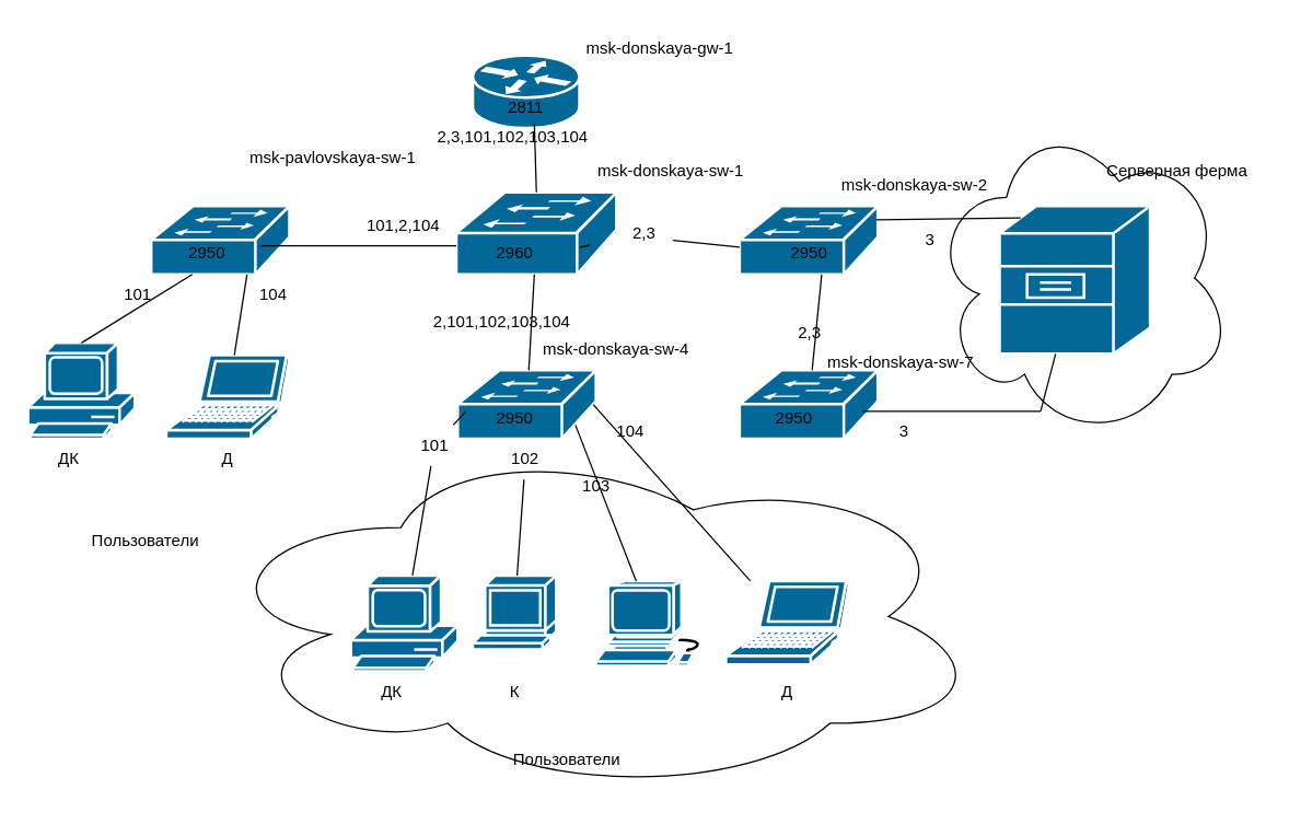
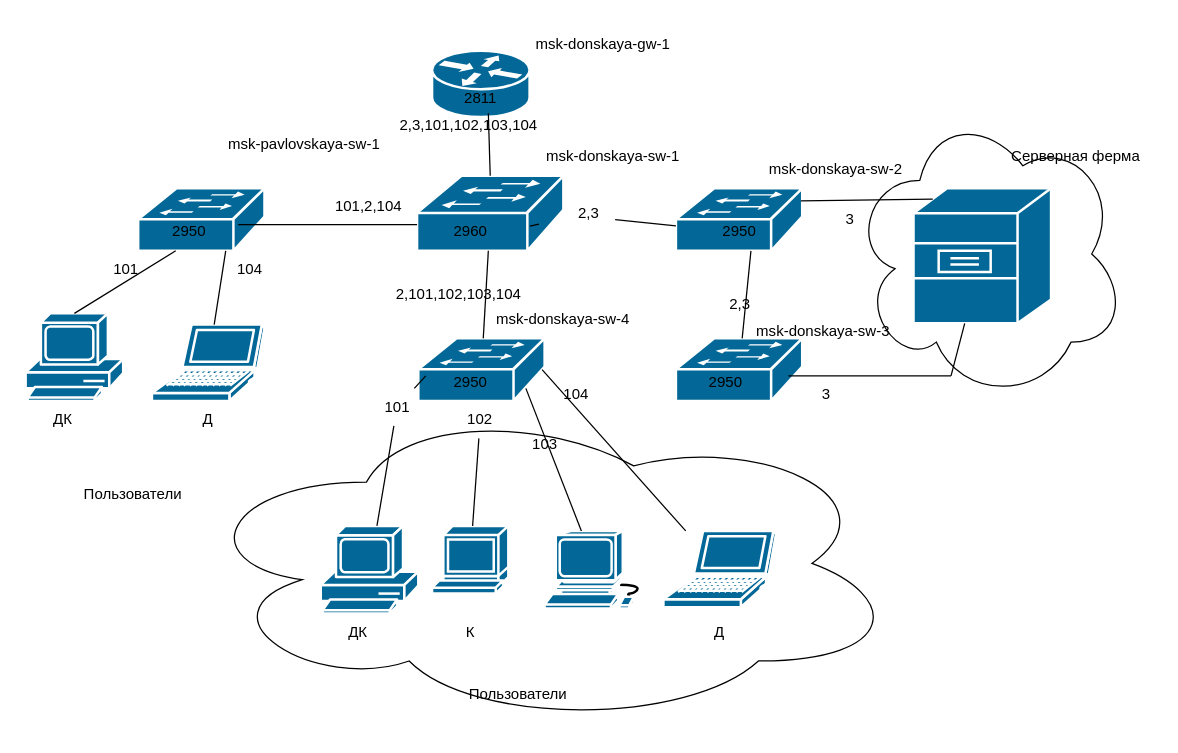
  <mxCell id="0" />
  <mxCell id="1" parent="0" />
  <mxCell id="2" value="" style="ellipse;shape=cloud;whiteSpace=wrap;html=1;" vertex="1" parent="1"><mxGeometry x="680" y="85" width="220" height="235" as="geometry" /></mxCell>
  <mxCell id="3" value="" style="ellipse;shape=cloud;whiteSpace=wrap;html=1;" vertex="1" parent="1"><mxGeometry x="150" y="320" width="570" height="260" as="geometry" /></mxCell>
  <mxCell id="4" value="" style="shape=mxgraph.cisco.routers.router;sketch=0;html=1;pointerEvents=1;dashed=0;fillColor=#036897;strokeColor=#ffffff;strokeWidth=2;verticalLabelPosition=bottom;verticalAlign=top;align=center;outlineConnect=0;" vertex="1" parent="1"><mxGeometry x="345" y="40" width="78" height="53" as="geometry" /></mxCell>
  <mxCell id="5" value="" style="shape=mxgraph.cisco.switches.workgroup_switch;sketch=0;html=1;pointerEvents=1;dashed=0;fillColor=#036897;strokeColor=#ffffff;strokeWidth=2;verticalLabelPosition=bottom;verticalAlign=top;align=center;outlineConnect=0;" vertex="1" parent="1"><mxGeometry x="333" y="140" width="117" height="60" as="geometry" /></mxCell>
  <mxCell id="6" value="" style="shape=mxgraph.cisco.switches.workgroup_switch;sketch=0;html=1;pointerEvents=1;dashed=0;fillColor=#036897;strokeColor=#ffffff;strokeWidth=2;verticalLabelPosition=bottom;verticalAlign=top;align=center;outlineConnect=0;" vertex="1" parent="1"><mxGeometry x="110" y="150" width="101" height="50" as="geometry" /></mxCell>
  <mxCell id="7" value="" style="shape=mxgraph.cisco.switches.workgroup_switch;sketch=0;html=1;pointerEvents=1;dashed=0;fillColor=#036897;strokeColor=#ffffff;strokeWidth=2;verticalLabelPosition=bottom;verticalAlign=top;align=center;outlineConnect=0;" vertex="1" parent="1"><mxGeometry x="334" y="270" width="101" height="50" as="geometry" /></mxCell>
  <mxCell id="8" value="" style="shape=mxgraph.cisco.switches.workgroup_switch;sketch=0;html=1;pointerEvents=1;dashed=0;fillColor=#036897;strokeColor=#ffffff;strokeWidth=2;verticalLabelPosition=bottom;verticalAlign=top;align=center;outlineConnect=0;" vertex="1" parent="1"><mxGeometry x="540" y="150" width="101" height="50" as="geometry" /></mxCell>
  <mxCell id="9" value="" style="shape=mxgraph.cisco.switches.workgroup_switch;sketch=0;html=1;pointerEvents=1;dashed=0;fillColor=#036897;strokeColor=#ffffff;strokeWidth=2;verticalLabelPosition=bottom;verticalAlign=top;align=center;outlineConnect=0;" vertex="1" parent="1"><mxGeometry x="540" y="270" width="101" height="50" as="geometry" /></mxCell>
  <mxCell id="10" value="" style="shape=mxgraph.cisco.computers_and_peripherals.terminal;sketch=0;html=1;pointerEvents=1;dashed=0;fillColor=#036897;strokeColor=#ffffff;strokeWidth=2;verticalLabelPosition=bottom;verticalAlign=top;align=center;outlineConnect=0;" vertex="1" parent="1"><mxGeometry x="345" y="420" width="61" height="54" as="geometry" /></mxCell>
  <mxCell id="11" value="" style="shape=mxgraph.cisco.computers_and_peripherals.pc;sketch=0;html=1;pointerEvents=1;dashed=0;fillColor=#036897;strokeColor=#ffffff;strokeWidth=2;verticalLabelPosition=bottom;verticalAlign=top;align=center;outlineConnect=0;" vertex="1" parent="1"><mxGeometry x="256" y="420" width="78" height="70" as="geometry" /></mxCell>
  <mxCell id="12" value="" style="shape=mxgraph.cisco.computers_and_peripherals.workstation;sketch=0;html=1;pointerEvents=1;dashed=0;fillColor=#036897;strokeColor=#ffffff;strokeWidth=2;verticalLabelPosition=bottom;verticalAlign=top;align=center;outlineConnect=0;" vertex="1" parent="1"><mxGeometry x="435" y="424" width="83" height="62" as="geometry" /></mxCell>
  <mxCell id="13" value="" style="shape=mxgraph.cisco.computers_and_peripherals.pc;sketch=0;html=1;pointerEvents=1;dashed=0;fillColor=#036897;strokeColor=#ffffff;strokeWidth=2;verticalLabelPosition=bottom;verticalAlign=top;align=center;outlineConnect=0;" vertex="1" parent="1"><mxGeometry x="20" y="250" width="78" height="70" as="geometry" /></mxCell>
  <mxCell id="14" value="" style="shape=mxgraph.cisco.computers_and_peripherals.laptop;sketch=0;html=1;pointerEvents=1;dashed=0;fillColor=#036897;strokeColor=#ffffff;strokeWidth=2;verticalLabelPosition=bottom;verticalAlign=top;align=center;outlineConnect=0;" vertex="1" parent="1"><mxGeometry x="121" y="259" width="90" height="61" as="geometry" /></mxCell>
  <mxCell id="15" value="" style="shape=mxgraph.cisco.computers_and_peripherals.laptop;sketch=0;html=1;pointerEvents=1;dashed=0;fillColor=#036897;strokeColor=#ffffff;strokeWidth=2;verticalLabelPosition=bottom;verticalAlign=top;align=center;outlineConnect=0;" vertex="1" parent="1"><mxGeometry x="530" y="424" width="90" height="61" as="geometry" /></mxCell>
  <mxCell id="16" value="" style="shape=mxgraph.cisco.servers.file_server;sketch=0;html=1;pointerEvents=1;dashed=0;fillColor=#036897;strokeColor=#ffffff;strokeWidth=2;verticalLabelPosition=bottom;verticalAlign=top;align=center;outlineConnect=0;" vertex="1" parent="1"><mxGeometry x="730" y="150" width="110" height="108" as="geometry" /></mxCell>
  <mxCell id="17" value="" style="endArrow=none;html=1;rounded=0;exitX=0.5;exitY=0;exitDx=0;exitDy=0;exitPerimeter=0;" edge="1" parent="1" source="5"><mxGeometry width="50" height="50" relative="1" as="geometry"><mxPoint x="340" y="140" as="sourcePoint" /><mxPoint x="390" y="90" as="targetPoint" /></mxGeometry></mxCell>
  <mxCell id="18" value="" style="endArrow=none;html=1;rounded=0;exitX=0.792;exitY=0.58;exitDx=0;exitDy=0;exitPerimeter=0;" edge="1" parent="1" source="6"><mxGeometry width="50" height="50" relative="1" as="geometry"><mxPoint x="283" y="229" as="sourcePoint" /><mxPoint x="333" y="179" as="targetPoint" /></mxGeometry></mxCell>
  <mxCell id="19" value="" style="endArrow=none;html=1;rounded=0;exitX=0.771;exitY=0.67;exitDx=0;exitDy=0;exitPerimeter=0;startArrow=none;" edge="1" parent="1" source="65"><mxGeometry width="50" height="50" relative="1" as="geometry"><mxPoint x="490" y="230" as="sourcePoint" /><mxPoint x="540" y="180" as="targetPoint" /></mxGeometry></mxCell>
  <mxCell id="20" value="" style="endArrow=none;html=1;rounded=0;exitX=0.14;exitY=0.08;exitDx=0;exitDy=0;exitPerimeter=0;" edge="1" parent="1" source="16"><mxGeometry width="50" height="50" relative="1" as="geometry"><mxPoint x="590" y="210" as="sourcePoint" /><mxPoint x="640" y="160" as="targetPoint" /></mxGeometry></mxCell>
  <mxCell id="21" value="" style="endArrow=none;html=1;rounded=0;" edge="1" parent="1" source="9"><mxGeometry width="50" height="50" relative="1" as="geometry"><mxPoint x="550" y="250" as="sourcePoint" /><mxPoint x="600" y="200" as="targetPoint" /></mxGeometry></mxCell>
  <mxCell id="22" value="" style="endArrow=none;html=1;rounded=0;" edge="1" parent="1"><mxGeometry width="50" height="50" relative="1" as="geometry"><mxPoint x="630" y="300" as="sourcePoint" /><mxPoint x="760" y="300" as="targetPoint" /></mxGeometry></mxCell>
  <mxCell id="23" value="" style="endArrow=none;html=1;rounded=0;" edge="1" parent="1" source="16"><mxGeometry width="50" height="50" relative="1" as="geometry"><mxPoint x="710" y="350" as="sourcePoint" /><mxPoint x="760" y="300" as="targetPoint" /></mxGeometry></mxCell>
  <mxCell id="24" value="" style="endArrow=none;html=1;rounded=0;startArrow=none;" edge="1" parent="1" source="57"><mxGeometry width="50" height="50" relative="1" as="geometry"><mxPoint x="290" y="350" as="sourcePoint" /><mxPoint x="340" y="300" as="targetPoint" /></mxGeometry></mxCell>
  <mxCell id="25" value="" style="endArrow=none;html=1;rounded=0;startArrow=none;" edge="1" parent="1" source="59"><mxGeometry width="50" height="50" relative="1" as="geometry"><mxPoint x="330" y="370" as="sourcePoint" /><mxPoint x="380" y="320" as="targetPoint" /></mxGeometry></mxCell>
  <mxCell id="26" value="" style="endArrow=none;html=1;rounded=0;" edge="1" parent="1" source="12"><mxGeometry width="50" height="50" relative="1" as="geometry"><mxPoint x="370" y="360" as="sourcePoint" /><mxPoint x="420" y="310" as="targetPoint" /></mxGeometry></mxCell>
  <mxCell id="27" value="" style="endArrow=none;html=1;rounded=0;exitX=0.98;exitY=0.5;exitDx=0;exitDy=0;exitPerimeter=0;" edge="1" parent="1" source="7" target="15"><mxGeometry width="50" height="50" relative="1" as="geometry"><mxPoint x="550" y="410" as="sourcePoint" /><mxPoint x="600" y="360" as="targetPoint" /></mxGeometry></mxCell>
  <mxCell id="28" value="" style="endArrow=none;html=1;rounded=0;" edge="1" parent="1" source="7"><mxGeometry width="50" height="50" relative="1" as="geometry"><mxPoint x="340" y="250" as="sourcePoint" /><mxPoint x="390" y="200" as="targetPoint" /></mxGeometry></mxCell>
  <mxCell id="29" value="" style="endArrow=none;html=1;rounded=0;exitX=0.5;exitY=0;exitDx=0;exitDy=0;exitPerimeter=0;" edge="1" parent="1" source="13"><mxGeometry width="50" height="50" relative="1" as="geometry"><mxPoint x="90" y="250" as="sourcePoint" /><mxPoint x="140" y="200" as="targetPoint" /></mxGeometry></mxCell>
  <mxCell id="30" value="" style="endArrow=none;html=1;rounded=0;" edge="1" parent="1" source="14"><mxGeometry width="50" height="50" relative="1" as="geometry"><mxPoint x="130" y="250" as="sourcePoint" /><mxPoint x="180" y="200" as="targetPoint" /></mxGeometry></mxCell>
  <mxCell id="31" value="2811" style="text;html=1;strokeColor=none;fillColor=none;align=center;verticalAlign=middle;whiteSpace=wrap;rounded=0;" vertex="1" parent="1"><mxGeometry x="354" y="63" width="60" height="30" as="geometry" /></mxCell>
  <mxCell id="32" value="2960" style="text;html=1;strokeColor=none;fillColor=none;align=center;verticalAlign=middle;whiteSpace=wrap;rounded=0;" vertex="1" parent="1"><mxGeometry x="346" y="170" width="60" height="30" as="geometry" /></mxCell>
  <mxCell id="33" value="2950" style="text;html=1;strokeColor=none;fillColor=none;align=center;verticalAlign=middle;whiteSpace=wrap;rounded=0;" vertex="1" parent="1"><mxGeometry x="121" y="170" width="60" height="30" as="geometry" /></mxCell>
  <mxCell id="34" value="2950" style="text;html=1;strokeColor=none;fillColor=none;align=center;verticalAlign=middle;whiteSpace=wrap;rounded=0;" vertex="1" parent="1"><mxGeometry x="561" y="170" width="60" height="30" as="geometry" /></mxCell>
  <mxCell id="35" value="2950" style="text;html=1;strokeColor=none;fillColor=none;align=center;verticalAlign=middle;whiteSpace=wrap;rounded=0;" vertex="1" parent="1"><mxGeometry x="550" y="290" width="60" height="30" as="geometry" /></mxCell>
  <mxCell id="36" value="2950" style="text;html=1;strokeColor=none;fillColor=none;align=center;verticalAlign=middle;whiteSpace=wrap;rounded=0;" vertex="1" parent="1"><mxGeometry x="346" y="290" width="60" height="30" as="geometry" /></mxCell>
  <mxCell id="37" value="msk-donskaya-gw-1" style="text;html=1;strokeColor=none;fillColor=none;align=center;verticalAlign=middle;whiteSpace=wrap;rounded=0;" vertex="1" parent="1"><mxGeometry x="414" y="20" width="136" height="30" as="geometry" /></mxCell>
  <mxCell id="38" value="msk-donskaya-sw-2" style="text;html=1;strokeColor=none;fillColor=none;align=center;verticalAlign=middle;whiteSpace=wrap;rounded=0;" vertex="1" parent="1"><mxGeometry x="600" y="120" width="136" height="30" as="geometry" /></mxCell>
  <mxCell id="39" value="msk-donskaya-sw-1" style="text;html=1;strokeColor=none;fillColor=none;align=center;verticalAlign=middle;whiteSpace=wrap;rounded=0;" vertex="1" parent="1"><mxGeometry x="422" y="110" width="136" height="30" as="geometry" /></mxCell>
  <mxCell id="40" value="msk-pavlovskaya-sw-1" style="text;html=1;strokeColor=none;fillColor=none;align=center;verticalAlign=middle;whiteSpace=wrap;rounded=0;" vertex="1" parent="1"><mxGeometry x="175" y="100" width="136" height="30" as="geometry" /></mxCell>
- <mxCell id="41" value="msk-donskaya-sw-7" style="text;html=1;strokeColor=none;fillColor=none;align=center;verticalAlign=middle;whiteSpace=wrap;rounded=0;" vertex="1" parent="1"><mxGeometry x="590" y="250" width="136" height="30" as="geometry" /></mxCell>
+ <mxCell id="41" value="msk-donskaya-sw-3" style="text;html=1;strokeColor=none;fillColor=none;align=center;verticalAlign=middle;whiteSpace=wrap;rounded=0;" vertex="1" parent="1"><mxGeometry x="590" y="250" width="136" height="30" as="geometry" /></mxCell>
  <mxCell id="42" value="msk-donskaya-sw-4" style="text;html=1;strokeColor=none;fillColor=none;align=center;verticalAlign=middle;whiteSpace=wrap;rounded=0;" vertex="1" parent="1"><mxGeometry x="382" y="240" width="136" height="30" as="geometry" /></mxCell>
  <mxCell id="43" value="Серверная ферма" style="text;html=1;strokeColor=none;fillColor=none;align=center;verticalAlign=middle;whiteSpace=wrap;rounded=0;" vertex="1" parent="1"><mxGeometry x="800" y="110" width="120" height="30" as="geometry" /></mxCell>
  <mxCell id="44" value="ДК" style="text;html=1;strokeColor=none;fillColor=none;align=center;verticalAlign=middle;whiteSpace=wrap;rounded=0;" vertex="1" parent="1"><mxGeometry x="20" y="320" width="60" height="30" as="geometry" /></mxCell>
  <mxCell id="45" value="Д" style="text;html=1;strokeColor=none;fillColor=none;align=center;verticalAlign=middle;whiteSpace=wrap;rounded=0;" vertex="1" parent="1"><mxGeometry x="136" y="320" width="60" height="30" as="geometry" /></mxCell>
  <mxCell id="46" value="Пользователи" style="text;html=1;strokeColor=none;fillColor=none;align=center;verticalAlign=middle;whiteSpace=wrap;rounded=0;" vertex="1" parent="1"><mxGeometry x="76" y="380" width="60" height="30" as="geometry" /></mxCell>
  <mxCell id="47" value="ДК" style="text;html=1;strokeColor=none;fillColor=none;align=center;verticalAlign=middle;whiteSpace=wrap;rounded=0;" vertex="1" parent="1"><mxGeometry x="256" y="490" width="60" height="30" as="geometry" /></mxCell>
  <mxCell id="48" value="К" style="text;html=1;strokeColor=none;fillColor=none;align=center;verticalAlign=middle;whiteSpace=wrap;rounded=0;" vertex="1" parent="1"><mxGeometry x="346" y="490" width="60" height="30" as="geometry" /></mxCell>
  <mxCell id="49" value="Д" style="text;html=1;strokeColor=none;fillColor=none;align=center;verticalAlign=middle;whiteSpace=wrap;rounded=0;" vertex="1" parent="1"><mxGeometry x="545" y="490" width="60" height="30" as="geometry" /></mxCell>
  <mxCell id="50" value="Пользователи" style="text;html=1;strokeColor=none;fillColor=none;align=center;verticalAlign=middle;whiteSpace=wrap;rounded=0;" vertex="1" parent="1"><mxGeometry x="384" y="540" width="60" height="30" as="geometry" /></mxCell>
  <mxCell id="51" value="101" style="text;html=1;strokeColor=none;fillColor=none;align=center;verticalAlign=middle;whiteSpace=wrap;rounded=0;" vertex="1" parent="1"><mxGeometry x="61" y="200" width="79" height="30" as="geometry" /></mxCell>
  <mxCell id="52" value="104" style="text;html=1;strokeColor=none;fillColor=none;align=center;verticalAlign=middle;whiteSpace=wrap;rounded=0;" vertex="1" parent="1"><mxGeometry x="160" y="200" width="79" height="30" as="geometry" /></mxCell>
  <mxCell id="53" value="101,2,104" style="text;html=1;strokeColor=none;fillColor=none;align=center;verticalAlign=middle;whiteSpace=wrap;rounded=0;" vertex="1" parent="1"><mxGeometry x="255" y="150" width="79" height="30" as="geometry" /></mxCell>
  <mxCell id="54" value="2,3,101,102,103,104" style="text;html=1;strokeColor=none;fillColor=none;align=center;verticalAlign=middle;whiteSpace=wrap;rounded=0;" vertex="1" parent="1"><mxGeometry x="335" y="85" width="79" height="30" as="geometry" /></mxCell>
  <mxCell id="55" value="2,101,102,103,104" style="text;html=1;strokeColor=none;fillColor=none;align=center;verticalAlign=middle;whiteSpace=wrap;rounded=0;" vertex="1" parent="1"><mxGeometry x="327" y="220" width="79" height="30" as="geometry" /></mxCell>
  <mxCell id="56" value="" style="endArrow=none;html=1;rounded=0;" edge="1" parent="1" source="11" target="57"><mxGeometry width="50" height="50" relative="1" as="geometry"><mxPoint x="305" y="420" as="sourcePoint" /><mxPoint x="340" y="300" as="targetPoint" /></mxGeometry></mxCell>
  <mxCell id="57" value="101" style="text;html=1;strokeColor=none;fillColor=none;align=center;verticalAlign=middle;whiteSpace=wrap;rounded=0;" vertex="1" parent="1"><mxGeometry x="277.5" y="310" width="79" height="30" as="geometry" /></mxCell>
  <mxCell id="58" value="" style="endArrow=none;html=1;rounded=0;" edge="1" parent="1" source="10" target="59"><mxGeometry width="50" height="50" relative="1" as="geometry"><mxPoint x="376" y="420" as="sourcePoint" /><mxPoint x="380" y="320" as="targetPoint" /></mxGeometry></mxCell>
  <mxCell id="59" value="102" style="text;html=1;strokeColor=none;fillColor=none;align=center;verticalAlign=middle;whiteSpace=wrap;rounded=0;" vertex="1" parent="1"><mxGeometry x="344" y="320" width="79" height="30" as="geometry" /></mxCell>
  <mxCell id="60" value="103" style="text;html=1;strokeColor=none;fillColor=none;align=center;verticalAlign=middle;whiteSpace=wrap;rounded=0;" vertex="1" parent="1"><mxGeometry x="395.5" y="340" width="79" height="30" as="geometry" /></mxCell>
  <mxCell id="61" value="104" style="text;html=1;strokeColor=none;fillColor=none;align=center;verticalAlign=middle;whiteSpace=wrap;rounded=0;" vertex="1" parent="1"><mxGeometry x="421" y="300" width="79" height="30" as="geometry" /></mxCell>
  <mxCell id="62" value="3" style="text;html=1;strokeColor=none;fillColor=none;align=center;verticalAlign=middle;whiteSpace=wrap;rounded=0;" vertex="1" parent="1"><mxGeometry x="621" y="300" width="79" height="30" as="geometry" /></mxCell>
  <mxCell id="63" value="3" style="text;html=1;strokeColor=none;fillColor=none;align=center;verticalAlign=middle;whiteSpace=wrap;rounded=0;" vertex="1" parent="1"><mxGeometry x="640" y="160" width="79" height="30" as="geometry" /></mxCell>
  <mxCell id="64" value="" style="endArrow=none;html=1;rounded=0;exitX=0.771;exitY=0.67;exitDx=0;exitDy=0;exitPerimeter=0;" edge="1" parent="1" source="5" target="65"><mxGeometry width="50" height="50" relative="1" as="geometry"><mxPoint x="423" y="180" as="sourcePoint" /><mxPoint x="540" y="180" as="targetPoint" /></mxGeometry></mxCell>
  <mxCell id="65" value="2,3" style="text;html=1;strokeColor=none;fillColor=none;align=center;verticalAlign=middle;whiteSpace=wrap;rounded=0;" vertex="1" parent="1"><mxGeometry x="430.5" y="155" width="79" height="30" as="geometry" /></mxCell>
  <mxCell id="66" value="2,3" style="text;html=1;strokeColor=none;fillColor=none;align=center;verticalAlign=middle;whiteSpace=wrap;rounded=0;" vertex="1" parent="1"><mxGeometry x="551.5" y="228" width="79" height="30" as="geometry" /></mxCell>
